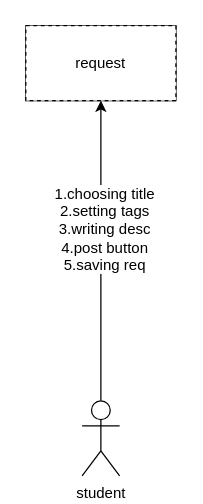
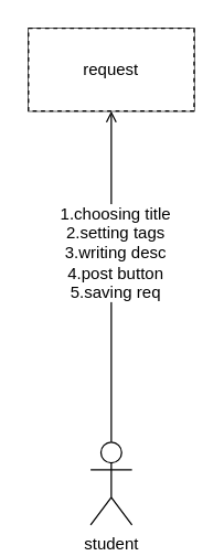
  <mxCell id="0" />
  <mxCell id="1" parent="0" />
  <mxCell id="2" value="search page" style="rounded=0;whiteSpace=wrap;html=1;" parent="1" vertex="1"><mxGeometry x="20" y="20" width="120" height="60" as="geometry" /></mxCell>
  <mxCell id="3" value="request" style="rounded=0;whiteSpace=wrap;html=1;dashed=1;" parent="1" vertex="1"><mxGeometry x="20" y="20" width="120" height="60" as="geometry" /></mxCell>
- <mxCell id="4" style="edgeStyle=orthogonalEdgeStyle;rounded=0;orthogonalLoop=1;jettySize=auto;html=1;entryX=0.5;entryY=1;entryDx=0;entryDy=0;" parent="1" source="6" target="3" edge="1"><mxGeometry relative="1" as="geometry" /></mxCell>
+ <mxCell id="4" style="edgeStyle=orthogonalEdgeStyle;rounded=0;orthogonalLoop=1;jettySize=auto;html=1;entryX=0.5;entryY=1;entryDx=0;entryDy=0;endArrow=open;" parent="1" source="6" target="3" edge="1"><mxGeometry relative="1" as="geometry" /></mxCell>
  <mxCell id="5" value="1.choosing title&lt;br&gt;2.setting tags&lt;br&gt;3.writing desc&lt;br&gt;4.post button&lt;br&gt;5.saving req " style="text;html=1;resizable=0;points=[];align=center;verticalAlign=middle;labelBackgroundColor=#ffffff;" parent="4" vertex="1" connectable="0"><mxGeometry x="0.15" y="-2" relative="1" as="geometry"><mxPoint as="offset" /></mxGeometry></mxCell>
  <mxCell id="6" value="student" style="shape=umlActor;verticalLabelPosition=bottom;labelBackgroundColor=#ffffff;verticalAlign=top;html=1;outlineConnect=0;" parent="1" vertex="1"><mxGeometry x="65" y="320" width="30" height="60" as="geometry" /></mxCell>
